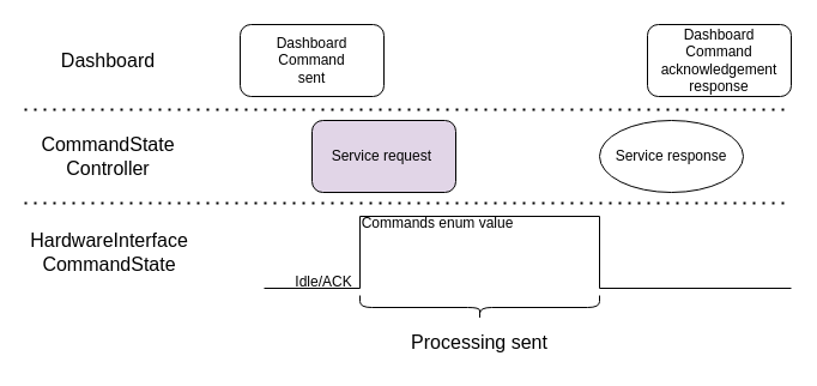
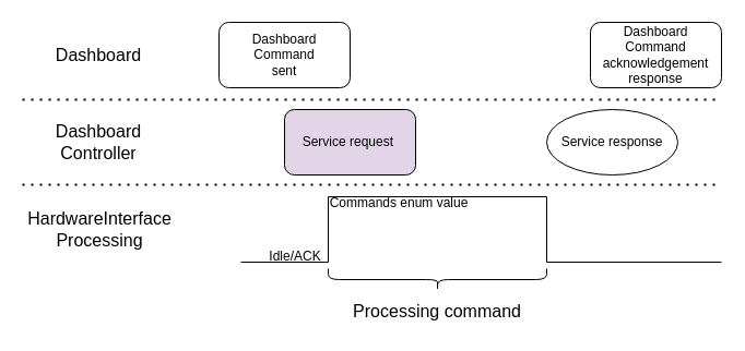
  <mxCell id="0" />
  <mxCell id="1" parent="0" />
  <mxCell id="2" value="Dashboard&lt;br&gt;Command&lt;br&gt;sent" style="rounded=1;whiteSpace=wrap;html=1;" vertex="1" parent="1"><mxGeometry x="200" y="20" width="120" height="60" as="geometry" /></mxCell>
  <mxCell id="3" value="Dashboard&lt;br&gt;Command&lt;br&gt;acknowledgement response" style="rounded=1;whiteSpace=wrap;html=1;" vertex="1" parent="1"><mxGeometry x="540" y="20" width="120" height="60" as="geometry" /></mxCell>
  <mxCell id="4" value="Service request&amp;nbsp;" style="rounded=1;whiteSpace=wrap;html=1;fillColor=#e1d5e7;" vertex="1" parent="1"><mxGeometry x="260" y="100" width="120" height="60" as="geometry" /></mxCell>
  <mxCell id="5" value="" style="endArrow=none;html=1;rounded=0;" edge="1" parent="1"><mxGeometry width="50" height="50" relative="1" as="geometry"><mxPoint x="300" y="240" as="sourcePoint" /><mxPoint x="300" y="180" as="targetPoint" /></mxGeometry></mxCell>
  <mxCell id="6" value="" style="endArrow=none;html=1;rounded=0;" edge="1" parent="1"><mxGeometry width="50" height="50" relative="1" as="geometry"><mxPoint x="300" y="180" as="sourcePoint" /><mxPoint x="500" y="180" as="targetPoint" /></mxGeometry></mxCell>
  <mxCell id="7" value="" style="endArrow=none;html=1;rounded=0;" edge="1" parent="1"><mxGeometry width="50" height="50" relative="1" as="geometry"><mxPoint x="220" y="240" as="sourcePoint" /><mxPoint x="300" y="240" as="targetPoint" /></mxGeometry></mxCell>
  <mxCell id="8" value="Commands enum value" style="text;html=1;strokeColor=none;fillColor=none;align=center;verticalAlign=middle;whiteSpace=wrap;rounded=0;" vertex="1" parent="1"><mxGeometry x="300" y="171" width="130" height="30" as="geometry" /></mxCell>
  <mxCell id="9" value="Idle/ACK" style="text;html=1;strokeColor=none;fillColor=none;align=center;verticalAlign=middle;whiteSpace=wrap;rounded=0;" vertex="1" parent="1"><mxGeometry x="240" y="220" width="60" height="30" as="geometry" /></mxCell>
  <mxCell id="10" value="" style="endArrow=none;html=1;rounded=0;" edge="1" parent="1"><mxGeometry width="50" height="50" relative="1" as="geometry"><mxPoint x="500" y="240" as="sourcePoint" /><mxPoint x="500" y="180" as="targetPoint" /></mxGeometry></mxCell>
  <mxCell id="11" value="" style="endArrow=none;html=1;rounded=0;" edge="1" parent="1"><mxGeometry width="50" height="50" relative="1" as="geometry"><mxPoint x="500" y="240" as="sourcePoint" /><mxPoint x="660" y="240" as="targetPoint" /></mxGeometry></mxCell>
  <mxCell id="12" value="Service response" style="ellipse;whiteSpace=wrap;html=1;" vertex="1" parent="1"><mxGeometry x="500" y="100" width="120" height="60" as="geometry" /></mxCell>
- <mxCell id="13" value="&lt;font style=&quot;font-size: 16px;&quot;&gt;HardwareInterface&lt;br&gt;CommandState&lt;br&gt;&lt;/font&gt;" style="text;html=1;strokeColor=none;fillColor=none;align=center;verticalAlign=middle;whiteSpace=wrap;rounded=0;" vertex="1" parent="1"><mxGeometry x="21" y="180" width="140" height="60" as="geometry" /></mxCell>
- <mxCell id="14" value="&lt;font style=&quot;font-size: 16px;&quot;&gt;CommandState Controller&lt;/font&gt;" style="text;html=1;strokeColor=none;fillColor=none;align=center;verticalAlign=middle;whiteSpace=wrap;rounded=0;" vertex="1" parent="1"><mxGeometry x="20" y="100" width="140" height="60" as="geometry" /></mxCell>
+ <mxCell id="13" value="&lt;font style=&quot;font-size: 16px;&quot;&gt;HardwareInterface&lt;br&gt;Processing&lt;br&gt;&lt;/font&gt;" style="text;html=1;strokeColor=none;fillColor=none;align=center;verticalAlign=middle;whiteSpace=wrap;rounded=0;" vertex="1" parent="1"><mxGeometry x="21" y="180" width="140" height="60" as="geometry" /></mxCell>
+ <mxCell id="14" value="&lt;font style=&quot;font-size: 16px;&quot;&gt;Dashboard Controller&lt;/font&gt;" style="text;html=1;strokeColor=none;fillColor=none;align=center;verticalAlign=middle;whiteSpace=wrap;rounded=0;" vertex="1" parent="1"><mxGeometry x="20" y="100" width="140" height="60" as="geometry" /></mxCell>
  <mxCell id="15" value="&lt;font style=&quot;font-size: 16px;&quot;&gt;Dashboard&lt;br&gt;&lt;/font&gt;" style="text;html=1;strokeColor=none;fillColor=none;align=center;verticalAlign=middle;whiteSpace=wrap;rounded=0;" vertex="1" parent="1"><mxGeometry x="20" y="20" width="140" height="60" as="geometry" /></mxCell>
  <mxCell id="16" value="" style="endArrow=none;dashed=1;html=1;dashPattern=1 3;strokeWidth=2;rounded=0;fontSize=16;" edge="1" parent="1"><mxGeometry width="50" height="50" relative="1" as="geometry"><mxPoint x="20" y="91" as="sourcePoint" /><mxPoint x="660" y="91" as="targetPoint" /></mxGeometry></mxCell>
  <mxCell id="17" value="" style="endArrow=none;dashed=1;html=1;dashPattern=1 3;strokeWidth=2;rounded=0;fontSize=16;" edge="1" parent="1"><mxGeometry width="50" height="50" relative="1" as="geometry"><mxPoint x="20" y="169" as="sourcePoint" /><mxPoint x="660" y="169" as="targetPoint" /></mxGeometry></mxCell>
  <mxCell id="18" value="" style="shape=curlyBracket;whiteSpace=wrap;html=1;rounded=1;flipH=1;labelPosition=right;verticalLabelPosition=middle;align=left;verticalAlign=middle;fontSize=16;direction=north;" vertex="1" parent="1"><mxGeometry x="300" y="246" width="200" height="20" as="geometry" /></mxCell>
- <mxCell id="19" value="Processing sent" style="text;html=1;strokeColor=none;fillColor=none;align=center;verticalAlign=middle;whiteSpace=wrap;rounded=0;fontSize=16;" vertex="1" parent="1"><mxGeometry x="320" y="270" width="160" height="30" as="geometry" /></mxCell>
+ <mxCell id="19" value="Processing command" style="text;html=1;strokeColor=none;fillColor=none;align=center;verticalAlign=middle;whiteSpace=wrap;rounded=0;fontSize=16;" vertex="1" parent="1"><mxGeometry x="320" y="270" width="160" height="30" as="geometry" /></mxCell>
